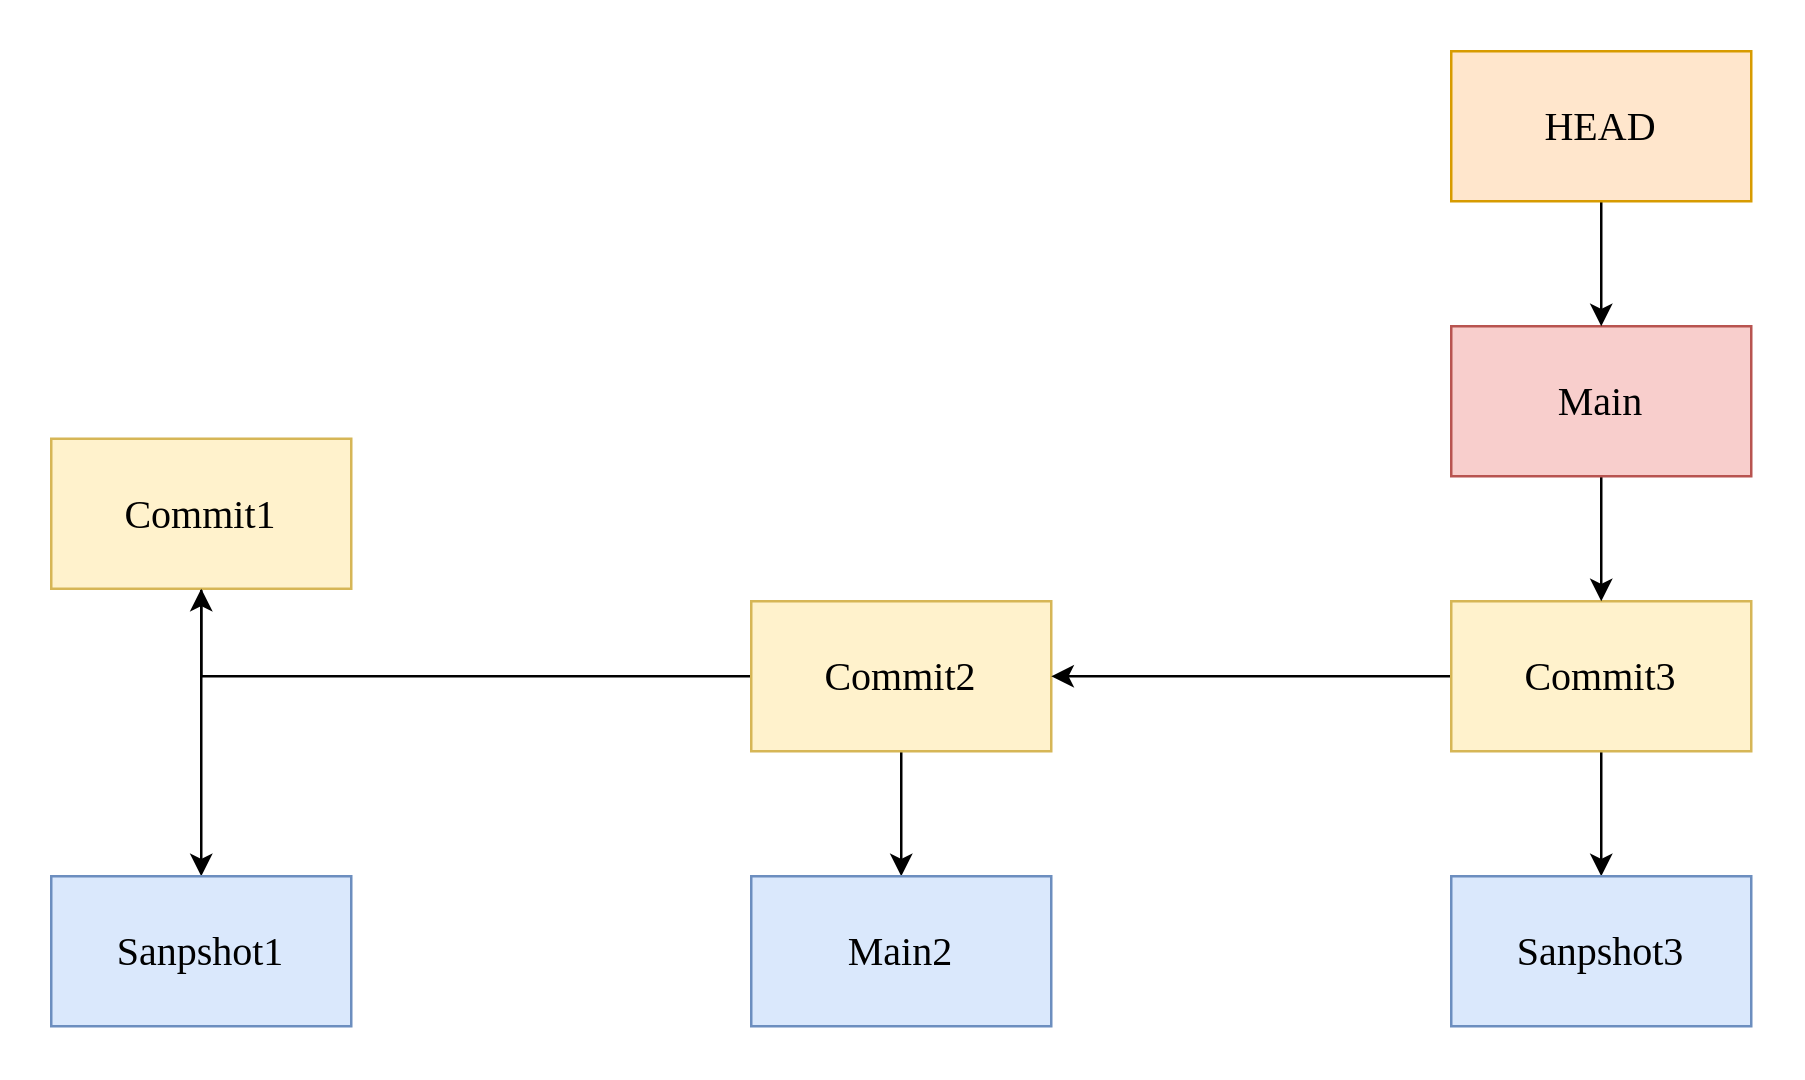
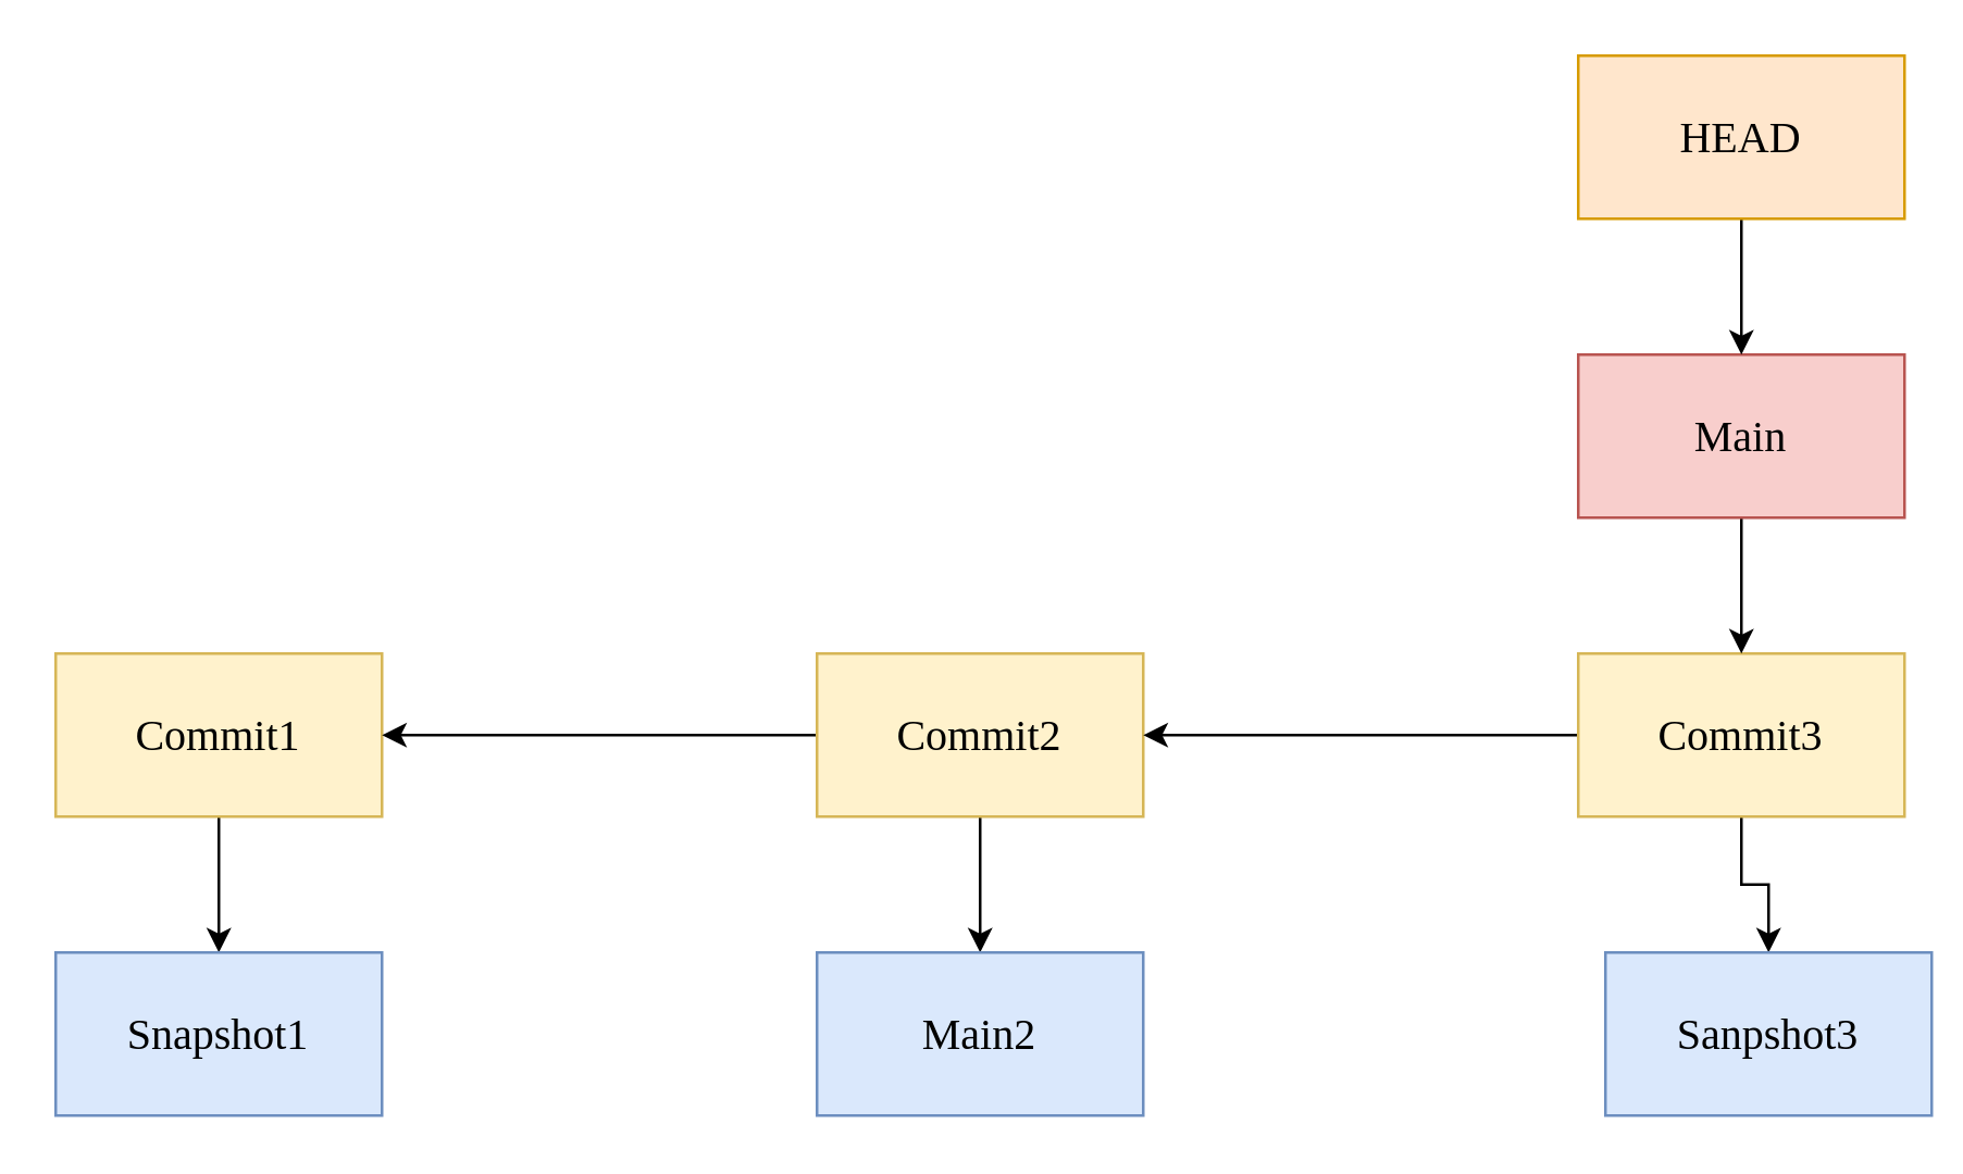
  <mxCell id="0" />
  <mxCell id="1" parent="0" />
  <mxCell id="2" value="" style="edgeStyle=orthogonalEdgeStyle;rounded=0;orthogonalLoop=1;jettySize=auto;html=1;fontSize=16;fontFamily=Comic Sans MS;" edge="1" parent="1" source="3" target="14"><mxGeometry relative="1" as="geometry" /></mxCell>
- <mxCell id="3" value="Commit1" style="rounded=0;whiteSpace=wrap;html=1;fillColor=#fff2cc;strokeColor=#d6b656;fontSize=16;fontFamily=Comic Sans MS;" vertex="1" parent="1"><mxGeometry x="20" y="175" width="120" height="60" as="geometry" /></mxCell>
+ <mxCell id="3" value="Commit1" style="rounded=0;whiteSpace=wrap;html=1;fillColor=#fff2cc;strokeColor=#d6b656;fontSize=16;fontFamily=Comic Sans MS;" vertex="1" parent="1"><mxGeometry x="20" y="240" width="120" height="60" as="geometry" /></mxCell>
  <mxCell id="4" value="" style="edgeStyle=orthogonalEdgeStyle;rounded=0;orthogonalLoop=1;jettySize=auto;html=1;fontSize=16;fontFamily=Comic Sans MS;" edge="1" parent="1" source="6" target="3"><mxGeometry relative="1" as="geometry" /></mxCell>
  <mxCell id="5" value="" style="edgeStyle=orthogonalEdgeStyle;rounded=0;orthogonalLoop=1;jettySize=auto;html=1;fontSize=16;fontFamily=Comic Sans MS;" edge="1" parent="1" source="6" target="15"><mxGeometry relative="1" as="geometry" /></mxCell>
  <mxCell id="6" value="Commit2" style="rounded=0;whiteSpace=wrap;html=1;fillColor=#fff2cc;strokeColor=#d6b656;fontSize=16;fontFamily=Comic Sans MS;" vertex="1" parent="1"><mxGeometry x="300" y="240" width="120" height="60" as="geometry" /></mxCell>
  <mxCell id="7" value="" style="edgeStyle=orthogonalEdgeStyle;rounded=0;orthogonalLoop=1;jettySize=auto;html=1;fontSize=16;fontFamily=Comic Sans MS;" edge="1" parent="1" source="9" target="6"><mxGeometry relative="1" as="geometry" /></mxCell>
  <mxCell id="8" value="" style="edgeStyle=orthogonalEdgeStyle;rounded=0;orthogonalLoop=1;jettySize=auto;html=1;fontSize=16;fontFamily=Comic Sans MS;" edge="1" parent="1" source="9" target="16"><mxGeometry relative="1" as="geometry" /></mxCell>
  <mxCell id="9" value="Commit3" style="rounded=0;whiteSpace=wrap;html=1;fillColor=#fff2cc;strokeColor=#d6b656;fontSize=16;fontFamily=Comic Sans MS;" vertex="1" parent="1"><mxGeometry x="580" y="240" width="120" height="60" as="geometry" /></mxCell>
  <mxCell id="10" value="" style="edgeStyle=orthogonalEdgeStyle;rounded=0;orthogonalLoop=1;jettySize=auto;html=1;fontSize=16;fontFamily=Comic Sans MS;" edge="1" parent="1" source="11" target="9"><mxGeometry relative="1" as="geometry" /></mxCell>
  <mxCell id="11" value="Main" style="rounded=0;whiteSpace=wrap;html=1;fillColor=#f8cecc;strokeColor=#b85450;fontSize=16;fontFamily=Comic Sans MS;" vertex="1" parent="1"><mxGeometry x="580" y="130" width="120" height="60" as="geometry" /></mxCell>
  <mxCell id="12" value="" style="edgeStyle=orthogonalEdgeStyle;rounded=0;orthogonalLoop=1;jettySize=auto;html=1;fontSize=16;fontFamily=Comic Sans MS;" edge="1" parent="1" source="13" target="11"><mxGeometry relative="1" as="geometry" /></mxCell>
  <mxCell id="13" value="HEAD" style="rounded=0;whiteSpace=wrap;html=1;fillColor=#ffe6cc;strokeColor=#d79b00;fontSize=16;fontFamily=Comic Sans MS;" vertex="1" parent="1"><mxGeometry x="580" y="20" width="120" height="60" as="geometry" /></mxCell>
- <mxCell id="14" value="Sanpshot1" style="rounded=0;whiteSpace=wrap;html=1;fillColor=#dae8fc;strokeColor=#6c8ebf;fontSize=16;fontFamily=Comic Sans MS;" vertex="1" parent="1"><mxGeometry x="20" y="350" width="120" height="60" as="geometry" /></mxCell>
+ <mxCell id="14" value="Snapshot1" style="rounded=0;whiteSpace=wrap;html=1;fillColor=#dae8fc;strokeColor=#6c8ebf;fontSize=16;fontFamily=Comic Sans MS;" vertex="1" parent="1"><mxGeometry x="20" y="350" width="120" height="60" as="geometry" /></mxCell>
  <mxCell id="15" value="Main2" style="rounded=0;whiteSpace=wrap;html=1;fillColor=#dae8fc;strokeColor=#6c8ebf;fontSize=16;fontFamily=Comic Sans MS;" vertex="1" parent="1"><mxGeometry x="300" y="350" width="120" height="60" as="geometry" /></mxCell>
- <mxCell id="16" value="Sanpshot3" style="rounded=0;whiteSpace=wrap;html=1;fillColor=#dae8fc;strokeColor=#6c8ebf;fontSize=16;fontFamily=Comic Sans MS;" vertex="1" parent="1"><mxGeometry x="580" y="350" width="120" height="60" as="geometry" /></mxCell>
+ <mxCell id="16" value="Sanpshot3" style="rounded=0;whiteSpace=wrap;html=1;fillColor=#dae8fc;strokeColor=#6c8ebf;fontSize=16;fontFamily=Comic Sans MS;" vertex="1" parent="1"><mxGeometry x="590" y="350" width="120" height="60" as="geometry" /></mxCell>
